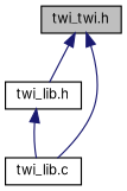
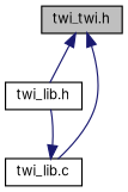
  digraph {
    fontname=Inter
    node [color=black fillcolor=white fontname=Inter fontsize=10 shape=record style=filled]
    edge [color=midnightblue dir=back fontname=Inter fontsize=10 labelfontname="FreeSans.ttf" labelfontsize=10 style=solid]
    n1 [fillcolor=grey75 fontcolor=black height=0.2 label="twi_twi.h" width=0.4]
    n2 [height=0.2 label="twi_lib.h" width=0.4]
    n3 [height=0.2 label="twi_lib.c" width=0.4]
    n1 -> n2
    n1 -> n3
-   n2 -> n3
+   n3 -> n2
  }
